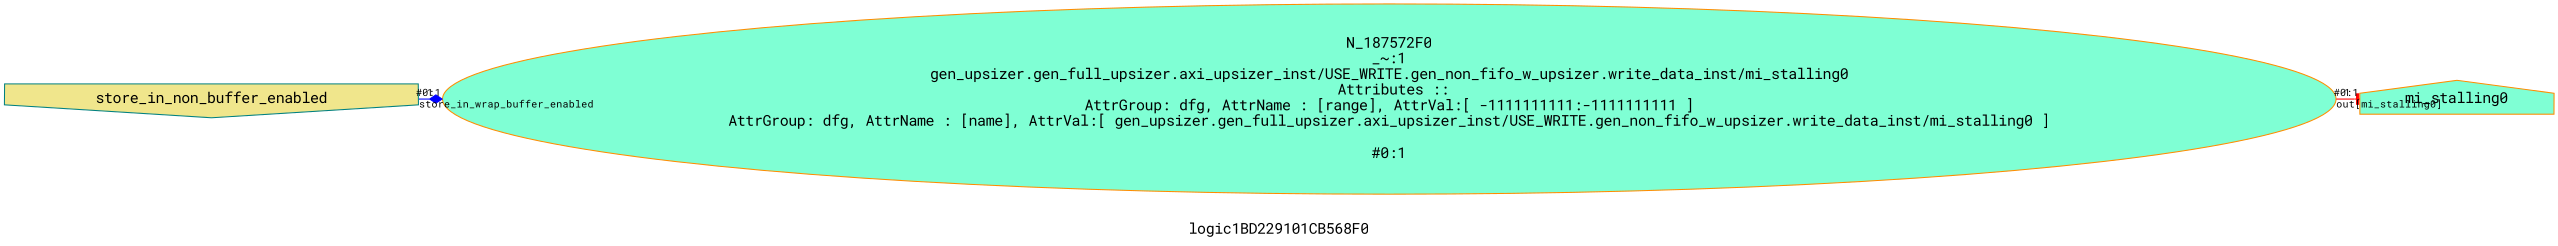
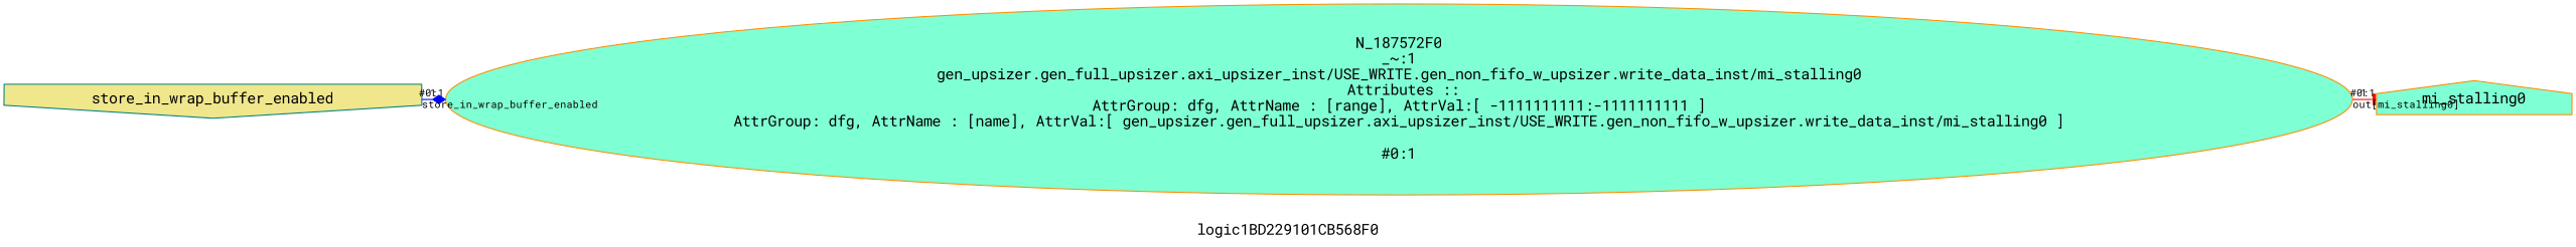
  digraph {
    label=logic1BD229101CB568F0
    ranksep=0.1
    splines=true
    rankdir=LR
    fontname="Roboto Mono"
    node [color=darkorange fontname="Roboto Mono" style=filled fillcolor=aquamarine]
    edge [fontname="Roboto Mono" fontsize=10 headlabel="#0:1"]
-   n1 [color=teal label=store_in_non_buffer_enabled shape=invhouse fillcolor=khaki]
+   n1 [color=teal label=store_in_wrap_buffer_enabled shape=invhouse fillcolor=khaki]
    n2 [label=mi_stalling0 shape=house]
    n3 [label="N_187572F0\n_~:1\ngen_upsizer.gen_full_upsizer.axi_upsizer_inst/USE_WRITE.gen_non_fifo_w_upsizer.write_data_inst/mi_stalling0\n Attributes ::\nAttrGroup: dfg, AttrName : [range], AttrVal:[ -1111111111:-1111111111 ]\nAttrGroup: dfg, AttrName : [name], AttrVal:[ gen_upsizer.gen_full_upsizer.axi_upsizer_inst/USE_WRITE.gen_non_fifo_w_upsizer.write_data_inst/mi_stalling0 ]\n\n#0:1\n"]
    subgraph sub_1 {
      rank=source
      n1
    }
    subgraph sub_2 {
      rank=sink
      n2
    }
    n1 -> n3 [color=blue label=1 taillabel=store_in_wrap_buffer_enabled arrowhead=diamond]
    n3 -> n2 [color=red label=1 taillabel="out[mi_stalling0]" arrowhead=tee]
  }
